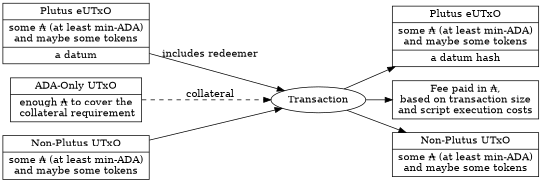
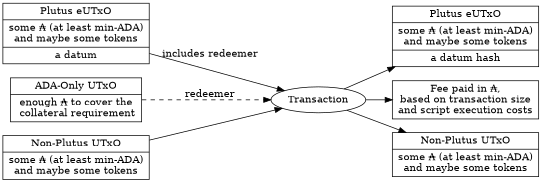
  digraph {
    rankdir=LR
    node [shape=record]
    n1 [label="Plutus eUTxO|some ₳ (at least min-ADA)\nand maybe some tokens|a datum"]
    n2 [label=Transaction shape=oval]
    n3 [label="ADA-Only UTxO|enough ₳ to cover the\n collateral requirement"]
    n4 [label="Non-Plutus UTxO|some ₳ (at least min-ADA)\nand maybe some tokens"]
    n5 [label="Plutus eUTxO|some ₳ (at least min-ADA)\nand maybe some tokens|a datum hash"]
    n6 [label="Fee paid in ₳,\nbased on transaction size\nand script execution costs"]
    n7 [label="Non-Plutus UTxO|some ₳ (at least min-ADA)\nand maybe some tokens"]
    n1 -> n2 [label="includes redeemer"]
    n2 -> n5
    n2 -> n6
    n2 -> n7
-   n3 -> n2 [label=collateral style=dashed]
+   n3 -> n2 [label=redeemer style=dashed]
    n4 -> n2
  }
